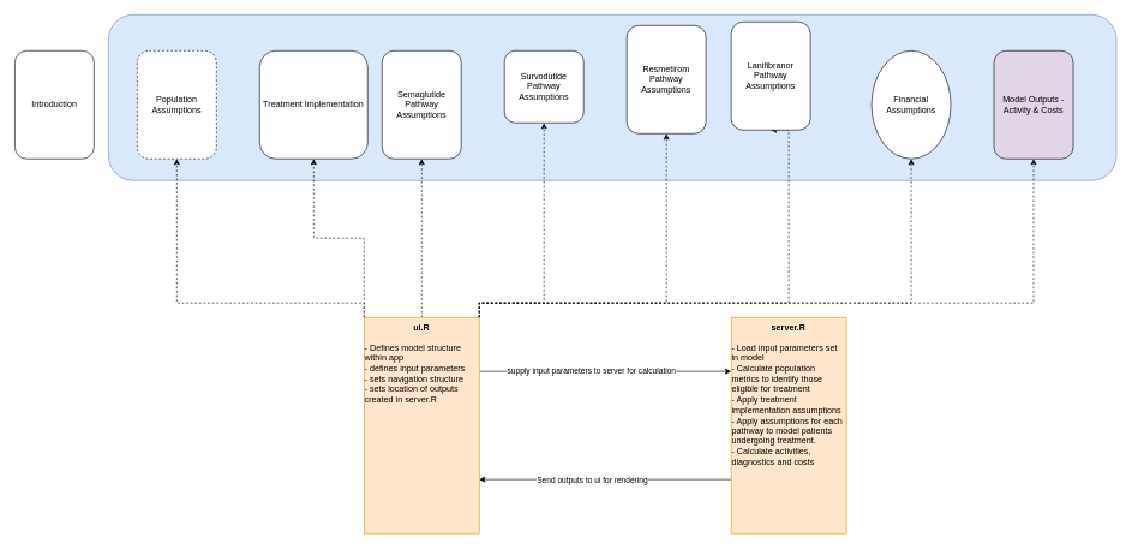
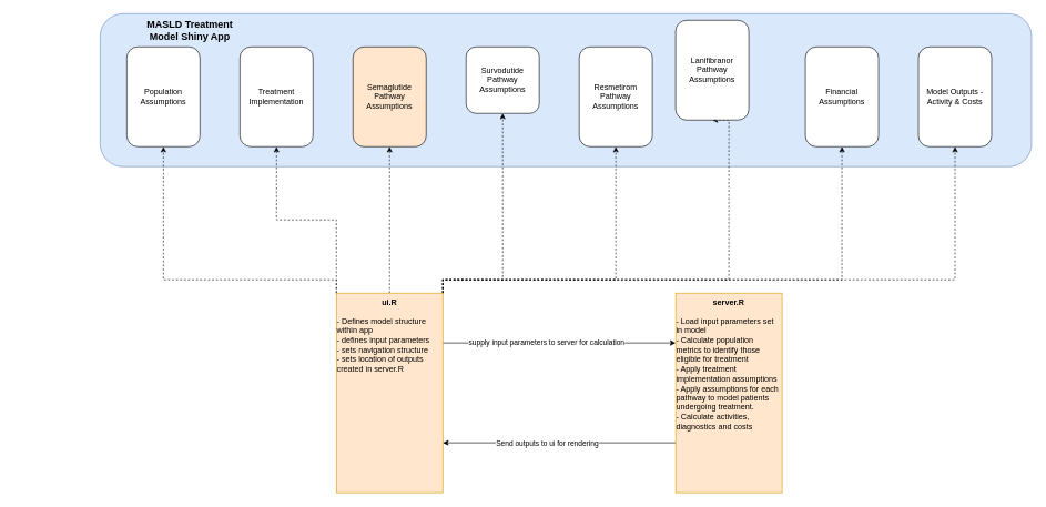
  <mxCell id="0" />
  <mxCell id="1" parent="0" />
  <mxCell id="2" value="" style="rounded=1;whiteSpace=wrap;html=1;fillColor=#dae8fc;strokeColor=#6c8ebf;" vertex="1" parent="1"><mxGeometry x="150" y="20" width="1400" height="230" as="geometry" /></mxCell>
  <mxCell id="3" style="edgeStyle=orthogonalEdgeStyle;rounded=0;orthogonalLoop=1;jettySize=auto;html=1;entryX=0;entryY=0.25;entryDx=0;entryDy=0;exitX=1;exitY=0.25;exitDx=0;exitDy=0;" edge="1" parent="1" source="13" target="25"><mxGeometry relative="1" as="geometry"><mxPoint x="665" y="440" as="sourcePoint" /><mxPoint x="1015" y="440" as="targetPoint" /></mxGeometry></mxCell>
  <mxCell id="4" value="supply input parameters to server for calculation" style="edgeLabel;html=1;align=center;verticalAlign=middle;resizable=0;points=[];" vertex="1" connectable="0" parent="3"><mxGeometry x="-0.263" y="2" relative="1" as="geometry"><mxPoint x="26" as="offset" /></mxGeometry></mxCell>
  <mxCell id="5" style="edgeStyle=orthogonalEdgeStyle;rounded=0;orthogonalLoop=1;jettySize=auto;html=1;entryX=0.5;entryY=1;entryDx=0;entryDy=0;dashed=1;exitX=0;exitY=0;exitDx=0;exitDy=0;" edge="1" parent="1" source="13" target="15"><mxGeometry relative="1" as="geometry"><Array as="points"><mxPoint x="505" y="420" /><mxPoint x="245" y="420" /></Array></mxGeometry></mxCell>
  <mxCell id="6" style="edgeStyle=orthogonalEdgeStyle;rounded=0;orthogonalLoop=1;jettySize=auto;html=1;entryX=0.5;entryY=1;entryDx=0;entryDy=0;dashed=1;exitX=0;exitY=0;exitDx=0;exitDy=0;" edge="1" parent="1" source="13" target="16"><mxGeometry relative="1" as="geometry" /></mxCell>
  <mxCell id="7" style="edgeStyle=orthogonalEdgeStyle;rounded=0;orthogonalLoop=1;jettySize=auto;html=1;entryX=0.5;entryY=1;entryDx=0;entryDy=0;dashed=1;" edge="1" parent="1" source="13" target="17"><mxGeometry relative="1" as="geometry" /></mxCell>
  <mxCell id="8" style="edgeStyle=orthogonalEdgeStyle;rounded=0;orthogonalLoop=1;jettySize=auto;html=1;entryX=0.5;entryY=1;entryDx=0;entryDy=0;exitX=1;exitY=0;exitDx=0;exitDy=0;dashed=1;" edge="1" parent="1" source="13" target="18"><mxGeometry relative="1" as="geometry"><Array as="points"><mxPoint x="665" y="420" /><mxPoint x="755" y="420" /></Array></mxGeometry></mxCell>
  <mxCell id="9" style="edgeStyle=orthogonalEdgeStyle;rounded=0;orthogonalLoop=1;jettySize=auto;html=1;entryX=0.5;entryY=1;entryDx=0;entryDy=0;exitX=1;exitY=0;exitDx=0;exitDy=0;dashed=1;" edge="1" parent="1" source="13" target="19"><mxGeometry relative="1" as="geometry"><Array as="points"><mxPoint x="665" y="420" /><mxPoint x="925" y="420" /></Array></mxGeometry></mxCell>
  <mxCell id="10" style="edgeStyle=orthogonalEdgeStyle;rounded=0;orthogonalLoop=1;jettySize=auto;html=1;entryX=0.5;entryY=1;entryDx=0;entryDy=0;exitX=1;exitY=0;exitDx=0;exitDy=0;dashed=1;" edge="1" parent="1" source="13" target="20"><mxGeometry relative="1" as="geometry"><Array as="points"><mxPoint x="665" y="420" /><mxPoint x="1095" y="420" /></Array></mxGeometry></mxCell>
  <mxCell id="11" style="edgeStyle=orthogonalEdgeStyle;rounded=0;orthogonalLoop=1;jettySize=auto;html=1;entryX=0.5;entryY=1;entryDx=0;entryDy=0;exitX=1;exitY=0;exitDx=0;exitDy=0;dashed=1;" edge="1" parent="1" source="13" target="21"><mxGeometry relative="1" as="geometry"><Array as="points"><mxPoint x="665" y="420" /><mxPoint x="1265" y="420" /></Array></mxGeometry></mxCell>
  <mxCell id="12" style="edgeStyle=orthogonalEdgeStyle;rounded=0;orthogonalLoop=1;jettySize=auto;html=1;entryX=0.5;entryY=1;entryDx=0;entryDy=0;exitX=1;exitY=0;exitDx=0;exitDy=0;dashed=1;" edge="1" parent="1" source="13" target="22"><mxGeometry relative="1" as="geometry"><Array as="points"><mxPoint x="665" y="420" /><mxPoint x="1435" y="420" /></Array></mxGeometry></mxCell>
  <mxCell id="13" value="&lt;b&gt;ui.R&lt;/b&gt;&lt;div&gt;&lt;br&gt;&lt;/div&gt;&lt;div style=&quot;text-align: left;&quot;&gt;- Defines model structure within app&lt;/div&gt;&lt;div style=&quot;text-align: left;&quot;&gt;- defines input parameters&lt;/div&gt;&lt;div style=&quot;text-align: left;&quot;&gt;- sets navigation structure&lt;/div&gt;&lt;div style=&quot;text-align: left;&quot;&gt;- sets location of outputs created in server.R&lt;/div&gt;" style="rounded=0;whiteSpace=wrap;html=1;verticalAlign=top;fillColor=#ffe6cc;strokeColor=#d79b00;" vertex="1" parent="1"><mxGeometry x="505" y="440" width="160" height="300" as="geometry" /></mxCell>
- <mxCell id="14" value="Introduction" style="rounded=1;whiteSpace=wrap;html=1;" vertex="1" parent="1"><mxGeometry x="20" y="70" width="110" height="150" as="geometry" /></mxCell>
- <mxCell id="15" value="Population Assumptions" style="rounded=1;whiteSpace=wrap;html=1;dashed=1;" vertex="1" parent="1"><mxGeometry x="190" y="70" width="110" height="150" as="geometry" /></mxCell>
- <mxCell id="16" value="Treatment Implementation" style="rounded=1;whiteSpace=wrap;html=1;" vertex="1" parent="1"><mxGeometry x="360" y="70" width="150" height="150" as="geometry" /></mxCell>
- <mxCell id="17" value="Semaglutide Pathway Assumptions" style="rounded=1;whiteSpace=wrap;html=1;" vertex="1" parent="1"><mxGeometry x="530" y="70" width="110" height="150" as="geometry" /></mxCell>
+ <mxCell id="15" value="Population Assumptions" style="rounded=1;whiteSpace=wrap;html=1;" vertex="1" parent="1"><mxGeometry x="190" y="70" width="110" height="150" as="geometry" /></mxCell>
+ <mxCell id="16" value="Treatment Implementation" style="rounded=1;whiteSpace=wrap;html=1;" vertex="1" parent="1"><mxGeometry x="360" y="70" width="110" height="150" as="geometry" /></mxCell>
+ <mxCell id="17" value="Semaglutide Pathway Assumptions" style="rounded=1;whiteSpace=wrap;html=1;fillColor=#ffe6cc;" vertex="1" parent="1"><mxGeometry x="530" y="70" width="110" height="150" as="geometry" /></mxCell>
  <mxCell id="18" value="Survodutide Pathway Assumptions" style="rounded=1;whiteSpace=wrap;html=1;" vertex="1" parent="1"><mxGeometry x="700" y="70" width="110" height="100" as="geometry" /></mxCell>
- <mxCell id="19" value="Resmetirom Pathway Assumptions" style="rounded=1;whiteSpace=wrap;html=1;" vertex="1" parent="1"><mxGeometry x="870" y="35" width="110" height="150" as="geometry" /></mxCell>
+ <mxCell id="19" value="Resmetirom Pathway Assumptions" style="rounded=1;whiteSpace=wrap;html=1;" vertex="1" parent="1"><mxGeometry x="870" y="70" width="110" height="150" as="geometry" /></mxCell>
  <mxCell id="20" value="Lanifibranor Pathway Assumptions" style="rounded=1;whiteSpace=wrap;html=1;" vertex="1" parent="1"><mxGeometry x="1015" y="30" width="110" height="150" as="geometry" /></mxCell>
- <mxCell id="21" value="Financial Assumptions" style="ellipse;whiteSpace=wrap;html=1;" vertex="1" parent="1"><mxGeometry x="1210" y="70" width="110" height="150" as="geometry" /></mxCell>
- <mxCell id="22" value="Model Outputs - Activity &amp;amp; Costs" style="rounded=1;whiteSpace=wrap;html=1;fillColor=#e1d5e7;" vertex="1" parent="1"><mxGeometry x="1380" y="70" width="110" height="150" as="geometry" /></mxCell>
+ <mxCell id="21" value="Financial Assumptions" style="rounded=1;whiteSpace=wrap;html=1;" vertex="1" parent="1"><mxGeometry x="1210" y="70" width="110" height="150" as="geometry" /></mxCell>
+ <mxCell id="22" value="Model Outputs - Activity &amp;amp; Costs" style="rounded=1;whiteSpace=wrap;html=1;" vertex="1" parent="1"><mxGeometry x="1380" y="70" width="110" height="150" as="geometry" /></mxCell>
  <mxCell id="23" style="edgeStyle=orthogonalEdgeStyle;rounded=0;orthogonalLoop=1;jettySize=auto;html=1;entryX=1;entryY=0.75;entryDx=0;entryDy=0;exitX=0;exitY=0.75;exitDx=0;exitDy=0;" edge="1" parent="1" source="25" target="13"><mxGeometry relative="1" as="geometry" /></mxCell>
  <mxCell id="24" value="Send outputs to ui for rendering" style="edgeLabel;html=1;align=center;verticalAlign=middle;resizable=0;points=[];" vertex="1" connectable="0" parent="23"><mxGeometry x="0.109" y="1" relative="1" as="geometry"><mxPoint as="offset" /></mxGeometry></mxCell>
  <mxCell id="25" value="&lt;b&gt;server.R&lt;/b&gt;&lt;div&gt;&lt;br&gt;&lt;/div&gt;&lt;div style=&quot;text-align: left;&quot;&gt;- Load input parameters set in model&lt;/div&gt;&lt;div style=&quot;text-align: left;&quot;&gt;- Calculate population metrics to identify those eligible for treatment&lt;/div&gt;&lt;div style=&quot;text-align: left;&quot;&gt;- Apply treatment implementation assumptions&lt;/div&gt;&lt;div style=&quot;text-align: left;&quot;&gt;- Apply assumptions for each pathway to model patients undergoing treatment.&lt;/div&gt;&lt;div style=&quot;text-align: left;&quot;&gt;- Calculate activities, diagnostics and costs&lt;/div&gt;" style="rounded=0;whiteSpace=wrap;html=1;verticalAlign=top;fillColor=#ffe6cc;strokeColor=#d79b00;" vertex="1" parent="1"><mxGeometry x="1015" y="440" width="160" height="300" as="geometry" /></mxCell>
+ <mxCell id="26" value="MASLD Treatment Model Shiny App" style="text;html=1;align=center;verticalAlign=middle;whiteSpace=wrap;rounded=0;fontStyle=1;fontSize=15;" vertex="1" parent="1"><mxGeometry x="200" y="30" width="170" height="30" as="geometry" /></mxCell>
